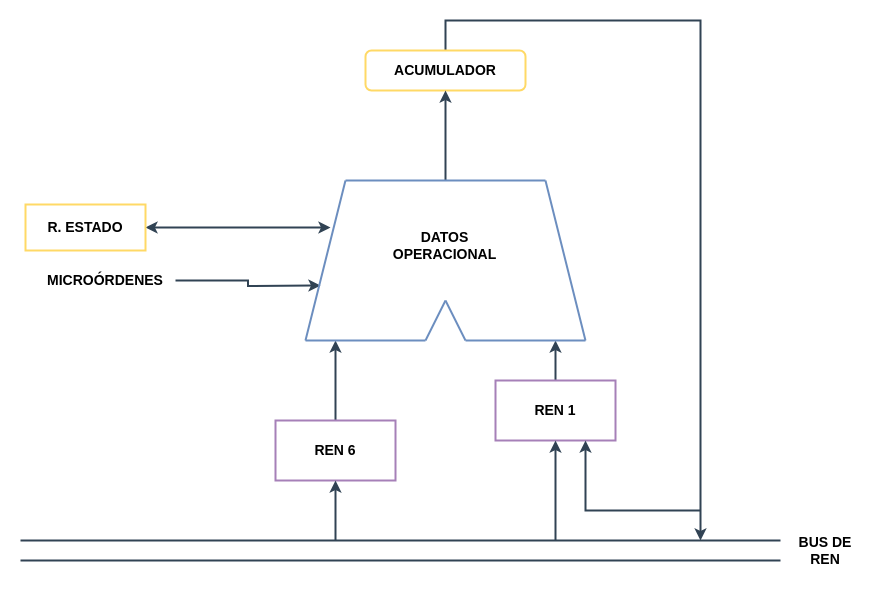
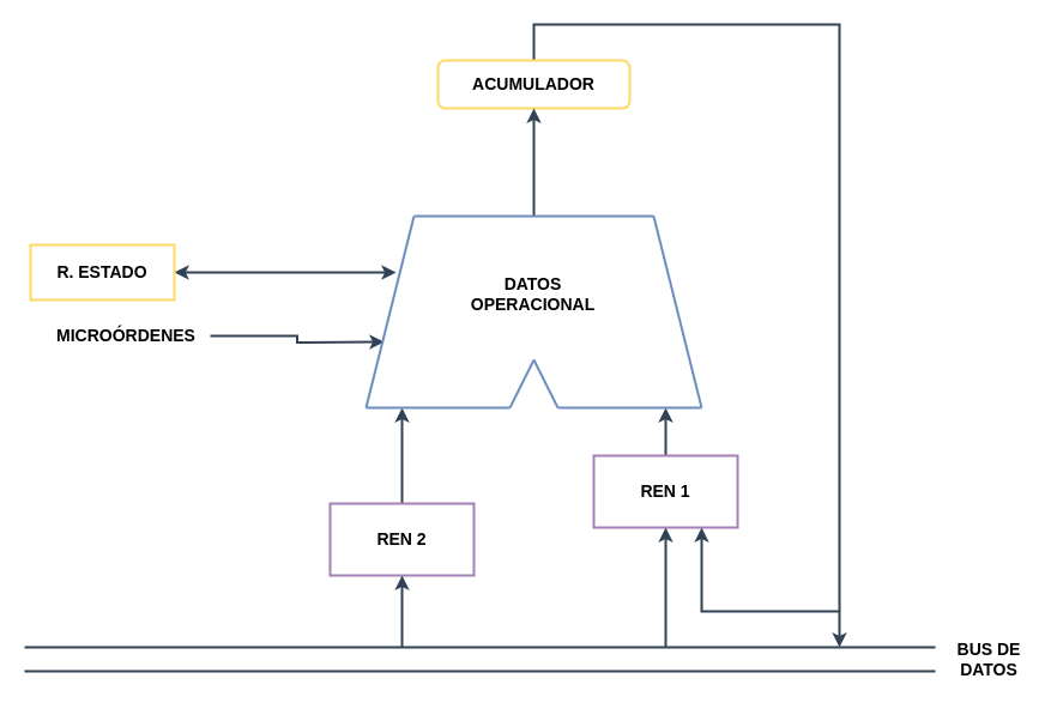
  <mxCell id="0" />
  <mxCell id="1" parent="0" />
  <mxCell id="2" style="edgeStyle=orthogonalEdgeStyle;rounded=0;orthogonalLoop=1;jettySize=auto;html=1;endArrow=classic;endFill=1;fillColor=#647687;strokeColor=#314354;strokeWidth=2;" edge="1" parent="1" source="3"><mxGeometry relative="1" as="geometry"><mxPoint x="700" y="540" as="targetPoint" /><Array as="points"><mxPoint x="445" y="20" /><mxPoint x="700" y="20" /></Array></mxGeometry></mxCell>
  <mxCell id="3" value="ACUMULADOR" style="whiteSpace=wrap;html=1;strokeColor=#FFD966;strokeWidth=2;fontSize=14;fontStyle=1;rounded=1;" vertex="1" parent="1"><mxGeometry x="365" y="50" width="160" height="40" as="geometry" /></mxCell>
  <mxCell id="4" style="edgeStyle=orthogonalEdgeStyle;rounded=0;orthogonalLoop=1;jettySize=auto;html=1;endArrow=classic;endFill=1;strokeWidth=2;fillColor=#647687;strokeColor=#314354;" edge="1" parent="1" source="5"><mxGeometry relative="1" as="geometry"><mxPoint x="335" y="340" as="targetPoint" /></mxGeometry></mxCell>
- <mxCell id="5" value="REN 6" style="rounded=0;whiteSpace=wrap;html=1;strokeColor=#A680B8;strokeWidth=2;fontSize=14;fontStyle=1" vertex="1" parent="1"><mxGeometry x="275" y="420" width="120" height="60" as="geometry" /></mxCell>
+ <mxCell id="5" value="REN 2" style="rounded=0;whiteSpace=wrap;html=1;strokeColor=#A680B8;strokeWidth=2;fontSize=14;fontStyle=1" vertex="1" parent="1"><mxGeometry x="275" y="420" width="120" height="60" as="geometry" /></mxCell>
  <mxCell id="6" style="edgeStyle=orthogonalEdgeStyle;rounded=0;orthogonalLoop=1;jettySize=auto;html=1;strokeWidth=2;fillColor=#647687;strokeColor=#314354;" edge="1" parent="1" source="7"><mxGeometry relative="1" as="geometry"><mxPoint x="555" y="340" as="targetPoint" /></mxGeometry></mxCell>
  <mxCell id="7" value="REN 1" style="rounded=0;whiteSpace=wrap;html=1;strokeColor=#A680B8;strokeWidth=2;fontSize=14;fontStyle=1" vertex="1" parent="1"><mxGeometry x="495" y="380" width="120" height="60" as="geometry" /></mxCell>
  <mxCell id="8" style="edgeStyle=orthogonalEdgeStyle;rounded=0;orthogonalLoop=1;jettySize=auto;html=1;endArrow=classic;endFill=1;startArrow=classic;startFill=1;strokeWidth=2;fillColor=#647687;strokeColor=#314354;" edge="1" parent="1" source="9"><mxGeometry relative="1" as="geometry"><mxPoint x="330" y="227" as="targetPoint" /></mxGeometry></mxCell>
  <mxCell id="9" value="R. ESTADO" style="rounded=0;whiteSpace=wrap;html=1;strokeColor=#FFD966;strokeWidth=2;fontSize=14;fontStyle=1" vertex="1" parent="1"><mxGeometry x="25" y="204" width="120" height="46" as="geometry" /></mxCell>
  <mxCell id="10" style="edgeStyle=orthogonalEdgeStyle;rounded=0;orthogonalLoop=1;jettySize=auto;html=1;endArrow=classic;endFill=1;strokeWidth=2;fillColor=#647687;strokeColor=#314354;" edge="1" parent="1" source="11"><mxGeometry relative="1" as="geometry"><mxPoint x="320" y="285" as="targetPoint" /></mxGeometry></mxCell>
  <mxCell id="11" value="MICROÓRDENES" style="text;html=1;strokeColor=none;fillColor=none;align=center;verticalAlign=middle;whiteSpace=wrap;rounded=0;fontSize=14;fontStyle=1" vertex="1" parent="1"><mxGeometry x="35" y="265" width="140" height="30" as="geometry" /></mxCell>
  <mxCell id="12" value="" style="endArrow=none;html=1;rounded=0;fillColor=#647687;strokeColor=#314354;strokeWidth=2;" edge="1" parent="1"><mxGeometry width="50" height="50" relative="1" as="geometry"><mxPoint x="20" y="540" as="sourcePoint" /><mxPoint x="780" y="540" as="targetPoint" /></mxGeometry></mxCell>
  <mxCell id="13" value="" style="endArrow=none;html=1;rounded=0;fillColor=#647687;strokeColor=#314354;strokeWidth=2;" edge="1" parent="1"><mxGeometry width="50" height="50" relative="1" as="geometry"><mxPoint x="20" y="560" as="sourcePoint" /><mxPoint x="780" y="560" as="targetPoint" /></mxGeometry></mxCell>
  <mxCell id="14" value="" style="endArrow=classic;html=1;rounded=0;entryX=0.5;entryY=1;entryDx=0;entryDy=0;fillColor=#647687;strokeColor=#314354;strokeWidth=2;" edge="1" parent="1" target="3"><mxGeometry width="50" height="50" relative="1" as="geometry"><mxPoint x="445" y="180" as="sourcePoint" /><mxPoint x="470" y="250" as="targetPoint" /></mxGeometry></mxCell>
  <mxCell id="15" value="" style="endArrow=classic;html=1;rounded=0;entryX=0.75;entryY=1;entryDx=0;entryDy=0;strokeWidth=2;fillColor=#647687;strokeColor=#314354;" edge="1" parent="1" target="7"><mxGeometry width="50" height="50" relative="1" as="geometry"><mxPoint x="700" y="510" as="sourcePoint" /><mxPoint x="580" y="510" as="targetPoint" /><Array as="points"><mxPoint x="585" y="510" /></Array></mxGeometry></mxCell>
  <mxCell id="16" value="" style="endArrow=classic;html=1;rounded=0;entryX=0.5;entryY=1;entryDx=0;entryDy=0;strokeWidth=2;fillColor=#647687;strokeColor=#314354;" edge="1" parent="1" target="7"><mxGeometry width="50" height="50" relative="1" as="geometry"><mxPoint x="555" y="540" as="sourcePoint" /><mxPoint x="470" y="250" as="targetPoint" /></mxGeometry></mxCell>
  <mxCell id="17" value="" style="endArrow=classic;html=1;rounded=0;entryX=0.5;entryY=1;entryDx=0;entryDy=0;strokeWidth=2;fillColor=#647687;strokeColor=#314354;" edge="1" parent="1" target="5"><mxGeometry width="50" height="50" relative="1" as="geometry"><mxPoint x="335" y="540" as="sourcePoint" /><mxPoint x="470" y="250" as="targetPoint" /></mxGeometry></mxCell>
- <mxCell id="18" value="&lt;div style=&quot;font-size: 14px;&quot;&gt;BUS DE&lt;/div&gt;&lt;div style=&quot;font-size: 14px;&quot;&gt;REN&lt;br style=&quot;font-size: 14px;&quot;&gt;&lt;/div&gt;" style="text;html=1;strokeColor=none;fillColor=none;align=center;verticalAlign=middle;whiteSpace=wrap;rounded=0;fontSize=14;fontStyle=1" vertex="1" parent="1"><mxGeometry x="790" y="530" width="70" height="40" as="geometry" /></mxCell>
+ <mxCell id="18" value="&lt;div style=&quot;font-size: 14px;&quot;&gt;BUS DE&lt;/div&gt;&lt;div style=&quot;font-size: 14px;&quot;&gt;DATOS&lt;br style=&quot;font-size: 14px;&quot;&gt;&lt;/div&gt;" style="text;html=1;strokeColor=none;fillColor=none;align=center;verticalAlign=middle;whiteSpace=wrap;rounded=0;fontSize=14;fontStyle=1" vertex="1" parent="1"><mxGeometry x="790" y="530" width="70" height="40" as="geometry" /></mxCell>
  <mxCell id="19" value="&lt;div style=&quot;font-size: 14px;&quot;&gt;DATOS&lt;/div&gt;&lt;div style=&quot;font-size: 14px;&quot;&gt;OPERACIONAL&lt;br style=&quot;font-size: 14px;&quot;&gt;&lt;/div&gt;" style="text;html=1;strokeColor=none;fillColor=none;align=center;verticalAlign=middle;whiteSpace=wrap;rounded=0;fontFamily=Helvetica;fontSize=14;fontStyle=1" vertex="1" parent="1"><mxGeometry x="387" y="219" width="115" height="51" as="geometry" /></mxCell>
  <mxCell id="20" value="" style="group;labelBackgroundColor=none;labelBorderColor=none;fillColor=none;fontColor=#ffffff;strokeColor=none;" vertex="1" connectable="0" parent="1"><mxGeometry x="305" y="180" width="280" height="160" as="geometry" /></mxCell>
  <mxCell id="21" value="" style="endArrow=none;html=1;rounded=0;strokeWidth=2;fillColor=#dae8fc;strokeColor=#6c8ebf;" edge="1" parent="20"><mxGeometry width="50" height="50" relative="1" as="geometry"><mxPoint x="40" as="sourcePoint" /><mxPoint x="240" as="targetPoint" /></mxGeometry></mxCell>
  <mxCell id="22" value="" style="endArrow=none;html=1;rounded=0;strokeWidth=2;fillColor=#dae8fc;strokeColor=#6c8ebf;" edge="1" parent="20"><mxGeometry width="50" height="50" relative="1" as="geometry"><mxPoint y="160" as="sourcePoint" /><mxPoint x="40" as="targetPoint" /></mxGeometry></mxCell>
  <mxCell id="23" value="" style="endArrow=none;html=1;rounded=0;strokeWidth=2;fillColor=#dae8fc;strokeColor=#6c8ebf;" edge="1" parent="20"><mxGeometry width="50" height="50" relative="1" as="geometry"><mxPoint x="240" as="sourcePoint" /><mxPoint x="280" y="160" as="targetPoint" /></mxGeometry></mxCell>
  <mxCell id="24" value="" style="endArrow=none;html=1;rounded=0;strokeWidth=2;fillColor=#dae8fc;strokeColor=#6c8ebf;" edge="1" parent="20"><mxGeometry width="50" height="50" relative="1" as="geometry"><mxPoint y="160" as="sourcePoint" /><mxPoint x="120" y="160" as="targetPoint" /></mxGeometry></mxCell>
  <mxCell id="25" value="" style="endArrow=none;html=1;rounded=0;strokeWidth=2;fillColor=#dae8fc;strokeColor=#6c8ebf;" edge="1" parent="20"><mxGeometry width="50" height="50" relative="1" as="geometry"><mxPoint x="160" y="160" as="sourcePoint" /><mxPoint x="280" y="160" as="targetPoint" /></mxGeometry></mxCell>
  <mxCell id="26" value="" style="endArrow=none;html=1;rounded=0;strokeWidth=2;fillColor=#dae8fc;strokeColor=#6c8ebf;" edge="1" parent="20"><mxGeometry width="50" height="50" relative="1" as="geometry"><mxPoint x="120" y="160" as="sourcePoint" /><mxPoint x="140" y="120" as="targetPoint" /></mxGeometry></mxCell>
  <mxCell id="27" value="" style="endArrow=none;html=1;rounded=0;strokeWidth=2;fillColor=#dae8fc;strokeColor=#6c8ebf;" edge="1" parent="20"><mxGeometry width="50" height="50" relative="1" as="geometry"><mxPoint x="160" y="160" as="sourcePoint" /><mxPoint x="140" y="120" as="targetPoint" /></mxGeometry></mxCell>
